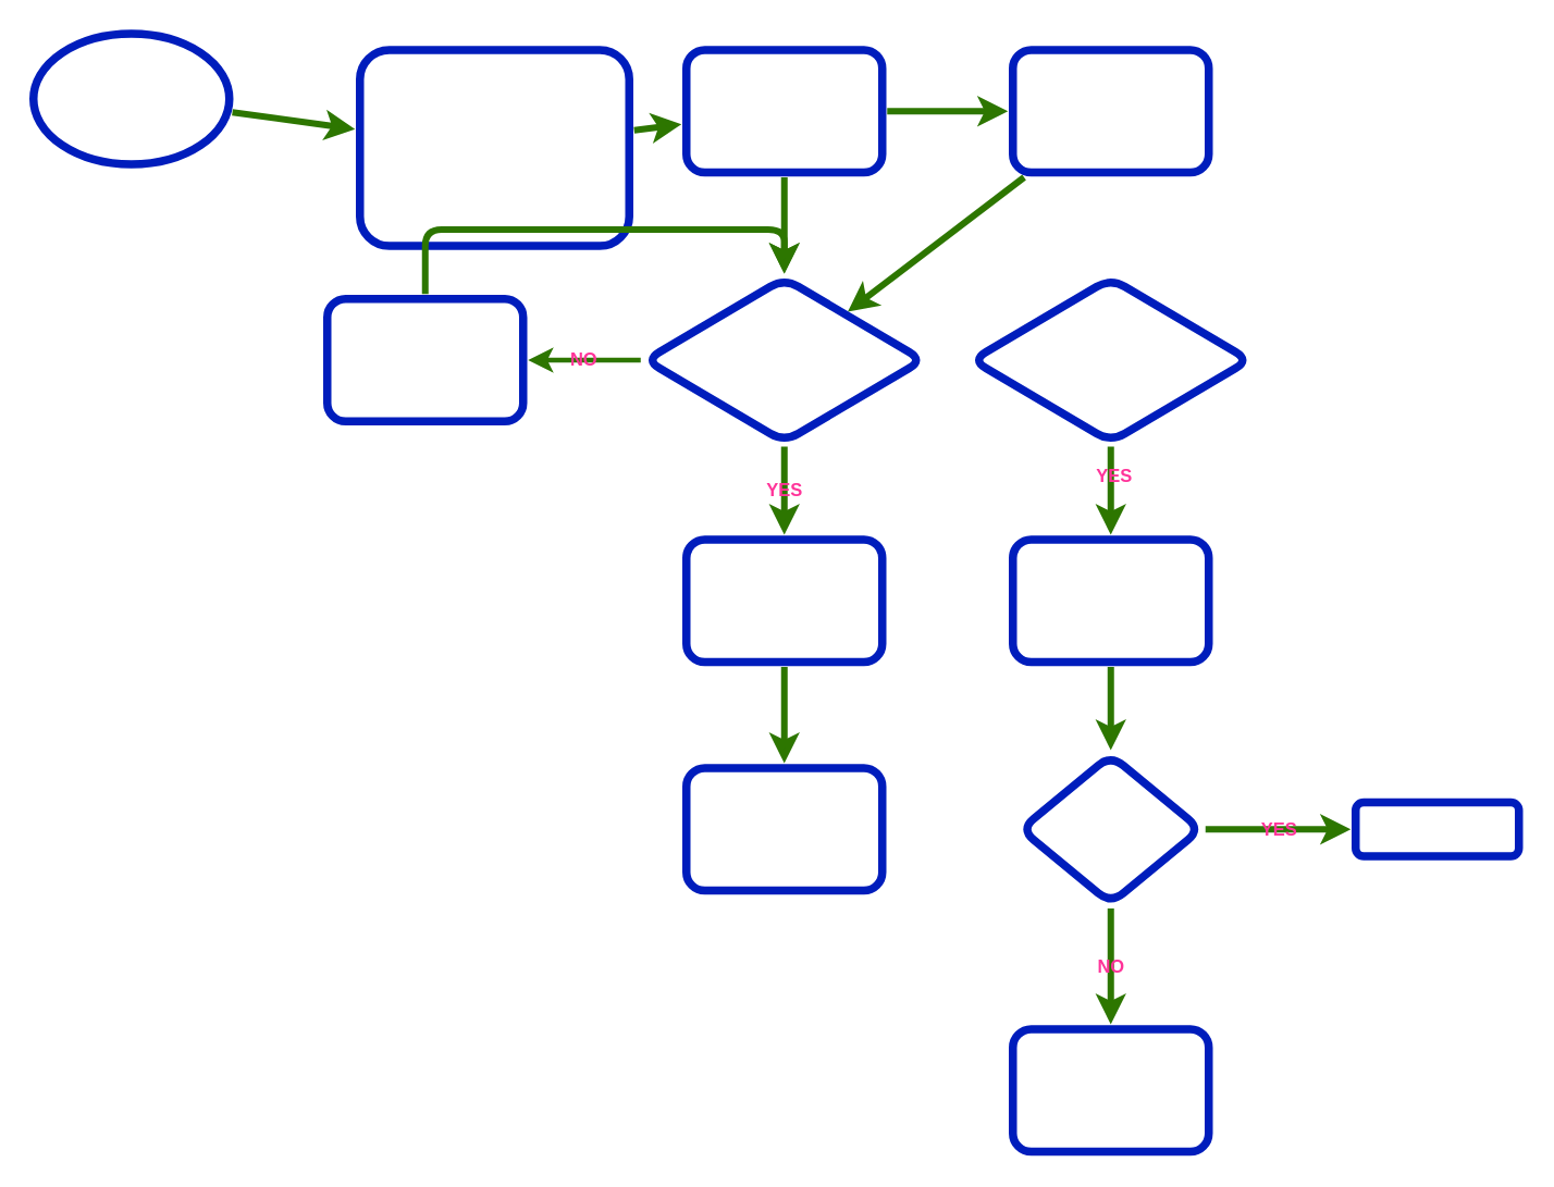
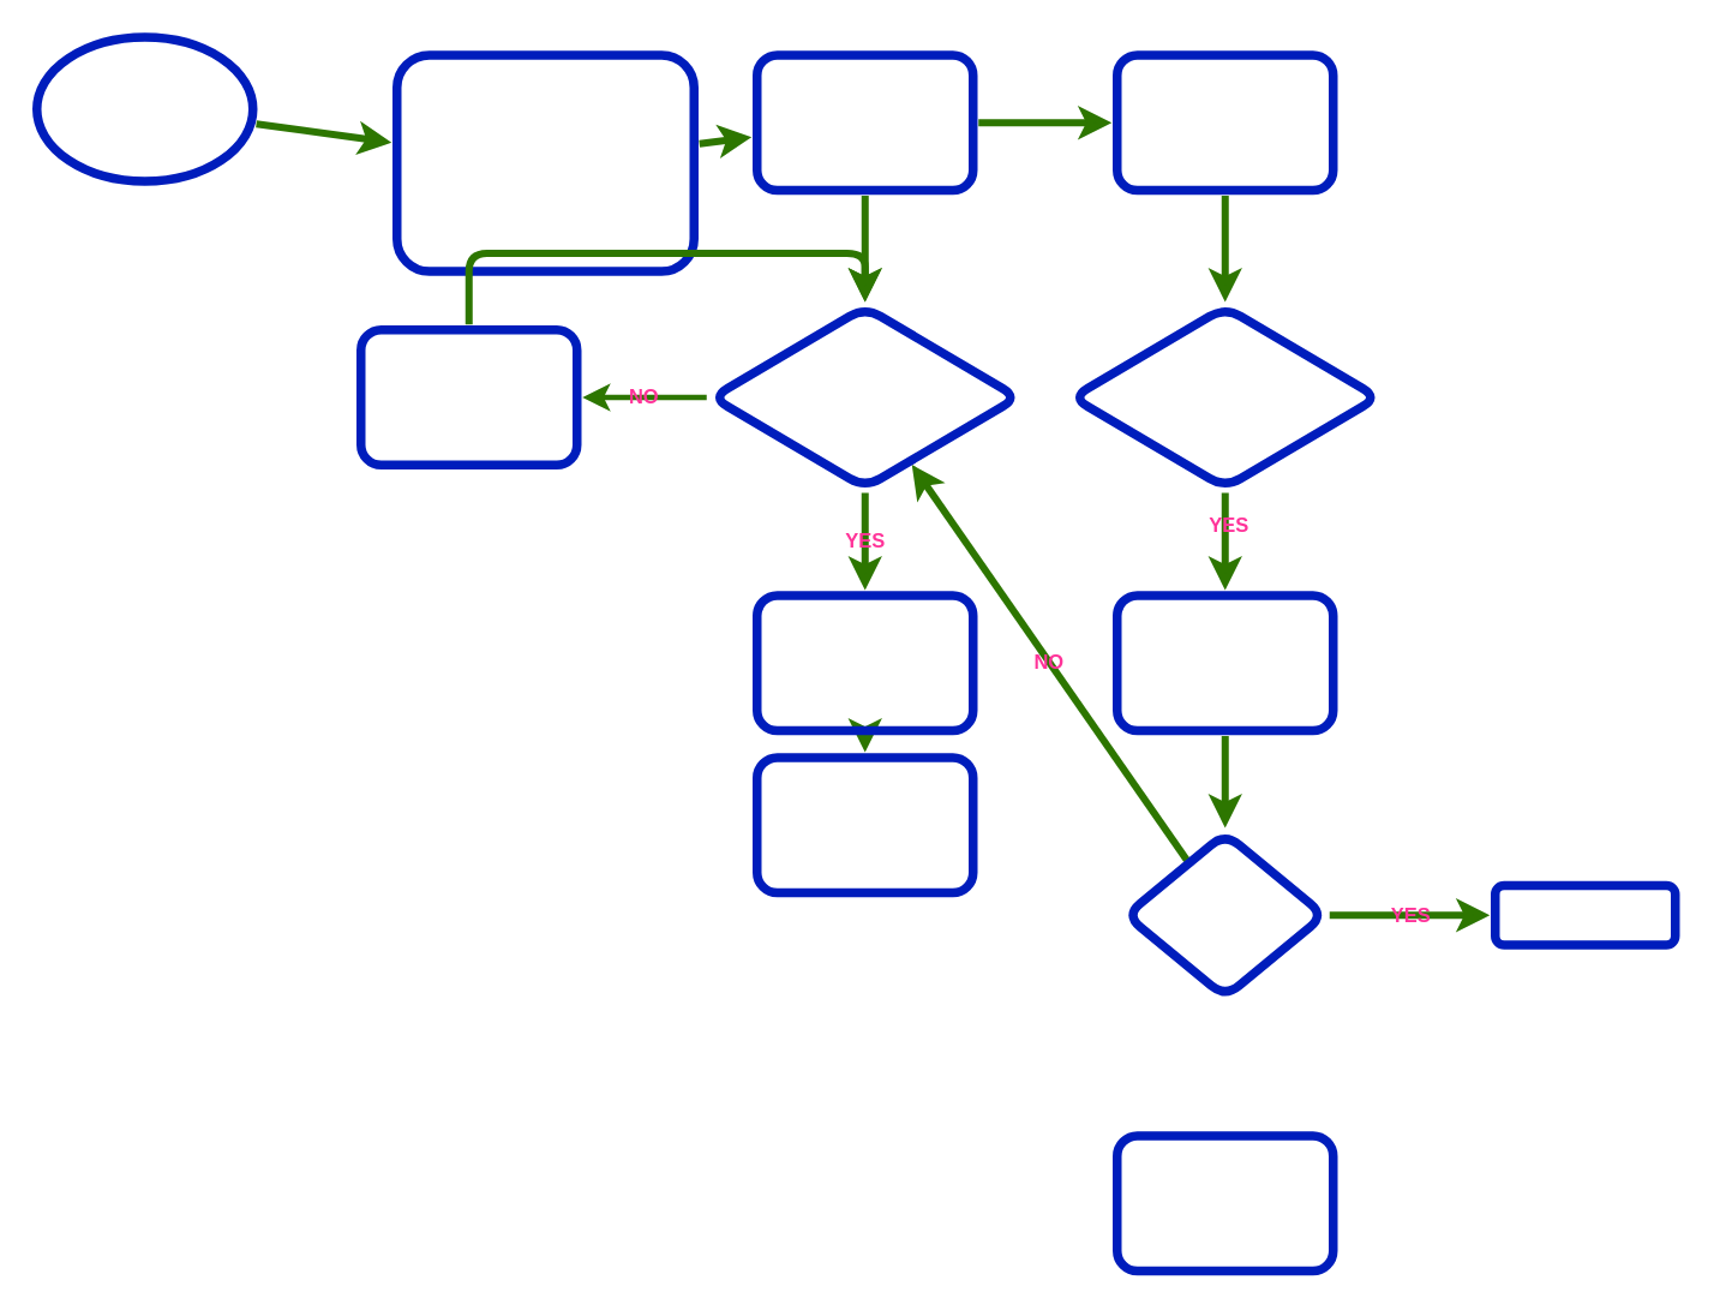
  <mxCell id="0" />
  <mxCell id="1" parent="0" />
  <mxCell id="2" style="edgeStyle=none;html=1;fillColor=#60a917;strokeColor=#2D7600;strokeWidth=4;fontStyle=1" edge="1" parent="1" source="3" target="5"><mxGeometry relative="1" as="geometry" /></mxCell>
  <mxCell id="3" value="main()" style="ellipse;whiteSpace=wrap;html=1;fillColor=none;fontColor=#ffffff;strokeColor=#001DBC;gradientColor=#ffffff;strokeWidth=5;perimeterSpacing=3;fontStyle=1" vertex="1" parent="1"><mxGeometry x="20" y="20" width="120" height="80" as="geometry" /></mxCell>
  <mxCell id="4" value="" style="edgeStyle=none;html=1;fillColor=#60a917;strokeColor=#2D7600;strokeWidth=4;fontStyle=1" edge="1" parent="1" source="5" target="8"><mxGeometry relative="1" as="geometry" /></mxCell>
  <mxCell id="5" value="Initialize &lt;br&gt;action_user node" style="rounded=1;whiteSpace=wrap;html=1;fillColor=none;fontColor=#ffffff;strokeColor=#001DBC;gradientColor=#ffffff;strokeWidth=5;perimeterSpacing=3;fontStyle=1" vertex="1" parent="1"><mxGeometry x="220" y="30" width="165" height="120" as="geometry" /></mxCell>
  <mxCell id="6" value="" style="edgeStyle=none;html=1;fillColor=#60a917;strokeColor=#2D7600;strokeWidth=4;fontStyle=1" edge="1" parent="1" source="8" target="10"><mxGeometry relative="1" as="geometry" /></mxCell>
  <mxCell id="7" value="" style="edgeStyle=none;html=1;fillColor=#60a917;strokeColor=#2D7600;strokeWidth=4;fontStyle=1" edge="1" parent="1" source="8" target="23"><mxGeometry relative="1" as="geometry" /></mxCell>
  <mxCell id="8" value="Subscribe to Odometry messages (position x,y , velocity x,y)" style="whiteSpace=wrap;html=1;rounded=1;fillColor=none;fontColor=#ffffff;strokeColor=#001DBC;gradientColor=#ffffff;strokeWidth=5;perimeterSpacing=3;fontStyle=1" vertex="1" parent="1"><mxGeometry x="420" y="30" width="120" height="75" as="geometry" /></mxCell>
- <mxCell id="9" value="" style="edgeStyle=none;html=1;fillColor=#60a917;strokeColor=#2D7600;strokeWidth=4;fontStyle=1;" edge="1" parent="1" source="10" target="23"><mxGeometry relative="1" as="geometry" /></mxCell>
+ <mxCell id="9" value="" style="edgeStyle=none;html=1;fillColor=#60a917;strokeColor=#2D7600;strokeWidth=4;fontStyle=1" edge="1" parent="1" source="10" target="13"><mxGeometry relative="1" as="geometry" /></mxCell>
  <mxCell id="10" value="Call message function action_client" style="whiteSpace=wrap;html=1;rounded=1;fillColor=none;fontColor=#ffffff;strokeColor=#001DBC;gradientColor=#ffffff;strokeWidth=5;perimeterSpacing=3;fontStyle=1" vertex="1" parent="1"><mxGeometry x="620" y="30" width="120" height="75" as="geometry" /></mxCell>
  <mxCell id="11" value="" style="edgeStyle=none;html=1;fillColor=#60a917;strokeColor=#2D7600;strokeWidth=4;fontStyle=1" edge="1" parent="1" source="13" target="15"><mxGeometry relative="1" as="geometry" /></mxCell>
  <mxCell id="12" value="YES" style="edgeLabel;html=1;align=center;verticalAlign=middle;resizable=0;points=[];fontStyle=1;fontColor=#FF3399;labelBackgroundColor=none;" vertex="1" connectable="0" parent="11"><mxGeometry x="-0.356" y="1" relative="1" as="geometry"><mxPoint as="offset" /></mxGeometry></mxCell>
  <mxCell id="13" value="While program &lt;br&gt;is&lt;br&gt;running" style="rhombus;whiteSpace=wrap;html=1;rounded=1;fillColor=none;fontColor=#ffffff;strokeColor=#001DBC;gradientColor=#ffffff;strokeWidth=5;perimeterSpacing=3;fontStyle=1" vertex="1" parent="1"><mxGeometry x="595" y="170" width="170" height="100" as="geometry" /></mxCell>
  <mxCell id="14" value="" style="edgeStyle=none;html=1;fillColor=#60a917;strokeColor=#2D7600;strokeWidth=4;fontStyle=1" edge="1" parent="1" source="15" target="18"><mxGeometry relative="1" as="geometry" /></mxCell>
  <mxCell id="15" value="User input" style="whiteSpace=wrap;html=1;rounded=1;fillColor=none;fontColor=#ffffff;strokeColor=#001DBC;gradientColor=#ffffff;strokeWidth=5;perimeterSpacing=3;fontStyle=1" vertex="1" parent="1"><mxGeometry x="620" y="330" width="120" height="75" as="geometry" /></mxCell>
- <mxCell id="16" value="NO" style="edgeStyle=none;html=1;fillColor=#60a917;strokeColor=#2D7600;strokeWidth=4;fontStyle=1;fontColor=#FF3399;labelBackgroundColor=none;" edge="1" parent="1" source="18" target="19"><mxGeometry relative="1" as="geometry" /></mxCell>
+ <mxCell id="16" value="NO" style="edgeStyle=none;html=1;fillColor=#60a917;strokeColor=#2D7600;strokeWidth=4;fontStyle=1;fontColor=#FF3399;labelBackgroundColor=none;" edge="1" parent="1" source="18" target="23"><mxGeometry relative="1" as="geometry" /></mxCell>
  <mxCell id="17" value="YES" style="edgeStyle=none;html=1;fillColor=#60a917;strokeColor=#2D7600;strokeWidth=4;fontStyle=1;fontColor=#FF3399;labelBackgroundColor=none;" edge="1" parent="1" source="18" target="20"><mxGeometry relative="1" as="geometry" /></mxCell>
  <mxCell id="18" value="If user enter&lt;br&gt;'c'" style="rhombus;whiteSpace=wrap;html=1;rounded=1;fillColor=none;fontColor=#ffffff;strokeColor=#001DBC;gradientColor=#ffffff;strokeWidth=5;perimeterSpacing=3;fontStyle=1" vertex="1" parent="1"><mxGeometry x="625" y="462" width="110" height="91" as="geometry" /></mxCell>
  <mxCell id="19" value="Send goal cordinates (x,y)" style="whiteSpace=wrap;html=1;rounded=1;fillColor=none;fontColor=#ffffff;strokeColor=#001DBC;gradientColor=#ffffff;strokeWidth=5;perimeterSpacing=3;fontStyle=1" vertex="1" parent="1"><mxGeometry x="620" y="630" width="120" height="75" as="geometry" /></mxCell>
  <mxCell id="20" value="Cancel goal" style="whiteSpace=wrap;html=1;rounded=1;fillColor=none;fontColor=#ffffff;strokeColor=#001DBC;gradientColor=#ffffff;strokeWidth=5;perimeterSpacing=3;fontStyle=1" vertex="1" parent="1"><mxGeometry x="830" y="491" width="100" height="33" as="geometry" /></mxCell>
  <mxCell id="21" value="YES" style="edgeStyle=none;html=1;fillColor=#60a917;strokeColor=#2D7600;strokeWidth=4;fontStyle=1;fontColor=#FF3399;labelBackgroundColor=none;" edge="1" parent="1" source="23" target="25"><mxGeometry relative="1" as="geometry" /></mxCell>
  <mxCell id="22" value="NO" style="edgeStyle=none;html=1;fontStyle=1;strokeWidth=3;fillColor=#60a917;strokeColor=#2D7600;fontColor=#FF3399;labelBackgroundColor=none;" edge="1" parent="1" source="23" target="28"><mxGeometry relative="1" as="geometry" /></mxCell>
  <mxCell id="23" value="If data &lt;br&gt;received from Odometry message" style="rhombus;whiteSpace=wrap;html=1;rounded=1;fillColor=none;fontColor=#ffffff;strokeColor=#001DBC;gradientColor=#ffffff;strokeWidth=5;perimeterSpacing=3;fontStyle=1;verticalAlign=middle;" vertex="1" parent="1"><mxGeometry x="395" y="170" width="170" height="100" as="geometry" /></mxCell>
  <mxCell id="24" value="" style="edgeStyle=none;html=1;fillColor=#60a917;strokeColor=#2D7600;strokeWidth=4;fontStyle=1" edge="1" parent="1" source="25" target="26"><mxGeometry relative="1" as="geometry" /></mxCell>
  <mxCell id="25" value="Get position messages (x,y) and linear velocity messages (x,y)" style="whiteSpace=wrap;html=1;rounded=1;fillColor=none;fontColor=#ffffff;strokeColor=#001DBC;gradientColor=#ffffff;strokeWidth=5;perimeterSpacing=3;fontStyle=1" vertex="1" parent="1"><mxGeometry x="420" y="330" width="120" height="75" as="geometry" /></mxCell>
- <mxCell id="26" value="Publis these messages with publisher function" style="rounded=1;whiteSpace=wrap;html=1;fillColor=none;fontColor=#ffffff;strokeColor=#001DBC;gradientColor=#ffffff;strokeWidth=5;perimeterSpacing=3;fontStyle=1" vertex="1" parent="1"><mxGeometry x="420" y="470" width="120" height="75" as="geometry" /></mxCell>
+ <mxCell id="26" value="Publis these messages with publisher function" style="rounded=1;whiteSpace=wrap;html=1;fillColor=none;fontColor=#ffffff;strokeColor=#001DBC;gradientColor=#ffffff;strokeWidth=5;perimeterSpacing=3;fontStyle=1" vertex="1" parent="1"><mxGeometry x="420" y="420" width="120" height="75" as="geometry" /></mxCell>
  <mxCell id="27" style="edgeStyle=none;html=1;exitX=0.5;exitY=0;exitDx=0;exitDy=0;entryX=0.5;entryY=0;entryDx=0;entryDy=0;fillColor=#60a917;strokeColor=#2D7600;strokeWidth=4;fontStyle=1" edge="1" parent="1" source="28" target="23"><mxGeometry relative="1" as="geometry"><mxPoint x="320" y="140" as="targetPoint" /><Array as="points"><mxPoint x="260" y="140" /><mxPoint x="400" y="140" /><mxPoint x="440" y="140" /><mxPoint x="480" y="140" /></Array></mxGeometry></mxCell>
  <mxCell id="28" value="Wait for data" style="whiteSpace=wrap;html=1;rounded=1;fillColor=none;fontColor=#ffffff;strokeColor=#001DBC;gradientColor=#ffffff;strokeWidth=5;perimeterSpacing=3;fontStyle=1" vertex="1" parent="1"><mxGeometry x="200" y="182.5" width="120" height="75" as="geometry" /></mxCell>
